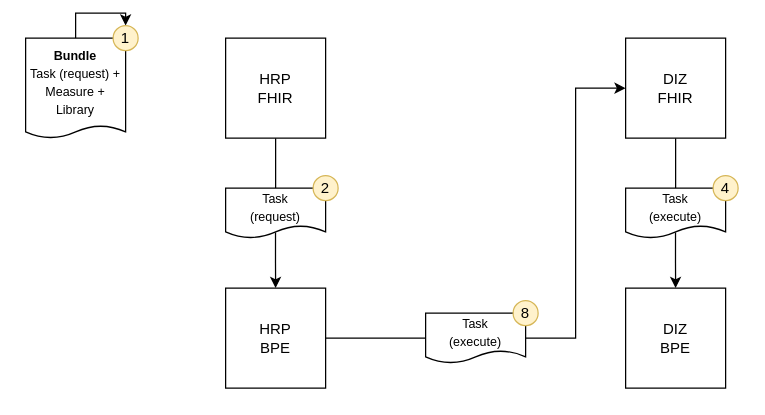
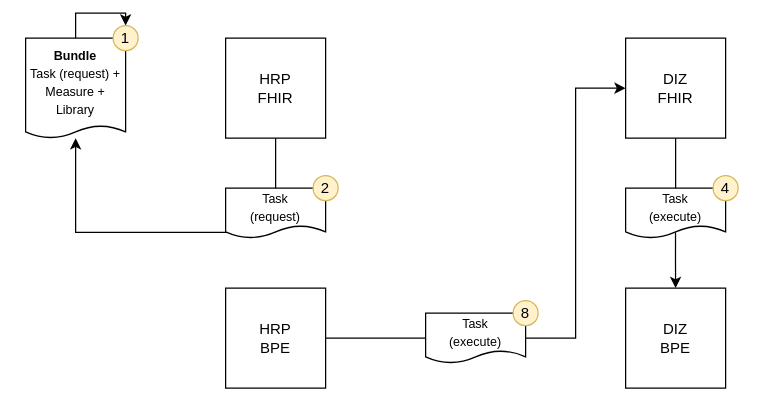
  <mxCell id="0" />
  <mxCell id="1" parent="0" />
  <mxCell id="2" value="" style="edgeStyle=orthogonalEdgeStyle;rounded=0;orthogonalLoop=1;jettySize=auto;html=1;startArrow=none;startFill=0;endArrow=none;endFill=0;" parent="1" source="3" target="15" edge="1"><mxGeometry relative="1" as="geometry" /></mxCell>
  <mxCell id="3" value="HRP&lt;br&gt;FHIR" style="whiteSpace=wrap;html=1;aspect=fixed;" parent="1" vertex="1"><mxGeometry x="180" y="30" width="80" height="80" as="geometry" /></mxCell>
  <mxCell id="4" value="" style="edgeStyle=orthogonalEdgeStyle;rounded=0;orthogonalLoop=1;jettySize=auto;html=1;" parent="1" source="5" target="6" edge="1"><mxGeometry relative="1" as="geometry" /></mxCell>
  <mxCell id="5" value="&lt;font style=&quot;font-size: 10px&quot;&gt;&lt;b&gt;Bundle&lt;/b&gt;&lt;br&gt;Task (request) +&lt;br&gt;Measure +&lt;br&gt;Library&lt;/font&gt;" style="shape=document;whiteSpace=wrap;html=1;boundedLbl=1;size=0.125;" parent="1" vertex="1"><mxGeometry x="20" y="30" width="80" height="80" as="geometry" /></mxCell>
  <mxCell id="6" value="1" style="ellipse;whiteSpace=wrap;html=1;aspect=fixed;fillColor=#fff2cc;strokeColor=#d6b656;" parent="1" vertex="1"><mxGeometry x="90" y="20" width="20" height="20" as="geometry" /></mxCell>
  <mxCell id="7" style="edgeStyle=orthogonalEdgeStyle;rounded=0;orthogonalLoop=1;jettySize=auto;html=1;exitX=0.996;exitY=0.121;exitDx=0;exitDy=0;entryX=0;entryY=0.5;entryDx=0;entryDy=0;startArrow=none;startFill=0;endArrow=none;endFill=0;exitPerimeter=0;" parent="1" source="8" target="13" edge="1"><mxGeometry relative="1" as="geometry"><Array as="points"><mxPoint x="260" y="270" /></Array></mxGeometry></mxCell>
  <mxCell id="8" value="HRP&lt;br&gt;BPE" style="whiteSpace=wrap;html=1;aspect=fixed;" parent="1" vertex="1"><mxGeometry x="180" y="230" width="80" height="80" as="geometry" /></mxCell>
  <mxCell id="9" value="" style="edgeStyle=orthogonalEdgeStyle;rounded=0;orthogonalLoop=1;jettySize=auto;html=1;startArrow=none;startFill=0;endArrow=none;endFill=0;" parent="1" source="10" target="19" edge="1"><mxGeometry relative="1" as="geometry" /></mxCell>
  <mxCell id="10" value="DIZ&lt;br&gt;FHIR" style="whiteSpace=wrap;html=1;aspect=fixed;" parent="1" vertex="1"><mxGeometry x="500" y="30" width="80" height="80" as="geometry" /></mxCell>
  <mxCell id="11" value="DIZ&lt;br&gt;BPE" style="whiteSpace=wrap;html=1;aspect=fixed;" parent="1" vertex="1"><mxGeometry x="500" y="230" width="80" height="80" as="geometry" /></mxCell>
  <mxCell id="12" value="" style="edgeStyle=orthogonalEdgeStyle;rounded=0;orthogonalLoop=1;jettySize=auto;html=1;startArrow=none;startFill=0;entryX=0;entryY=0.5;entryDx=0;entryDy=0;exitX=1;exitY=0.5;exitDx=0;exitDy=0;" parent="1" source="13" target="10" edge="1"><mxGeometry relative="1" as="geometry"><Array as="points"><mxPoint x="460" y="270" /><mxPoint x="460" y="70" /></Array></mxGeometry></mxCell>
  <mxCell id="13" value="&lt;font style=&quot;font-size: 10px&quot;&gt;Task&lt;br&gt;(execute)&lt;/font&gt;" style="shape=document;whiteSpace=wrap;html=1;boundedLbl=1;size=0.25;" parent="1" vertex="1"><mxGeometry x="340" y="250" width="80" height="40" as="geometry" /></mxCell>
- <mxCell id="14" value="" style="edgeStyle=orthogonalEdgeStyle;rounded=0;orthogonalLoop=1;jettySize=auto;html=1;startArrow=none;startFill=0;endArrow=classic;endFill=1;exitX=0.499;exitY=0.885;exitDx=0;exitDy=0;exitPerimeter=0;" parent="1" source="15" target="8" edge="1"><mxGeometry relative="1" as="geometry" /></mxCell>
+ <mxCell id="14" value="" style="edgeStyle=orthogonalEdgeStyle;rounded=0;orthogonalLoop=1;jettySize=auto;html=1;startArrow=none;startFill=0;endArrow=classic;endFill=1;exitX=0.499;exitY=0.885;exitDx=0;exitDy=0;exitPerimeter=0;" parent="1" source="15" target="5" edge="1"><mxGeometry relative="1" as="geometry" /></mxCell>
  <mxCell id="15" value="&lt;font style=&quot;font-size: 10px&quot;&gt;Task&lt;br&gt;(request)&lt;/font&gt;" style="shape=document;whiteSpace=wrap;html=1;boundedLbl=1;size=0.25;" parent="1" vertex="1"><mxGeometry x="180" y="150" width="80" height="40" as="geometry" /></mxCell>
  <mxCell id="16" value="2" style="ellipse;whiteSpace=wrap;html=1;aspect=fixed;fillColor=#fff2cc;strokeColor=#d6b656;" parent="1" vertex="1"><mxGeometry x="250" y="140" width="20" height="20" as="geometry" /></mxCell>
  <mxCell id="17" value="8" style="ellipse;whiteSpace=wrap;html=1;aspect=fixed;fillColor=#fff2cc;strokeColor=#d6b656;" parent="1" vertex="1"><mxGeometry x="410" y="240" width="20" height="20" as="geometry" /></mxCell>
  <mxCell id="18" value="" style="edgeStyle=orthogonalEdgeStyle;rounded=0;orthogonalLoop=1;jettySize=auto;html=1;startArrow=none;startFill=0;endArrow=classic;endFill=1;exitX=0.499;exitY=0.885;exitDx=0;exitDy=0;exitPerimeter=0;" parent="1" source="19" target="11" edge="1"><mxGeometry relative="1" as="geometry" /></mxCell>
  <mxCell id="19" value="&lt;font style=&quot;font-size: 10px&quot;&gt;Task&lt;br&gt;(execute)&lt;/font&gt;" style="shape=document;whiteSpace=wrap;html=1;boundedLbl=1;size=0.25;" parent="1" vertex="1"><mxGeometry x="500" y="150" width="80" height="40" as="geometry" /></mxCell>
  <mxCell id="20" value="4" style="ellipse;whiteSpace=wrap;html=1;aspect=fixed;fillColor=#fff2cc;strokeColor=#d6b656;" parent="1" vertex="1"><mxGeometry x="570" y="140" width="20" height="20" as="geometry" /></mxCell>
